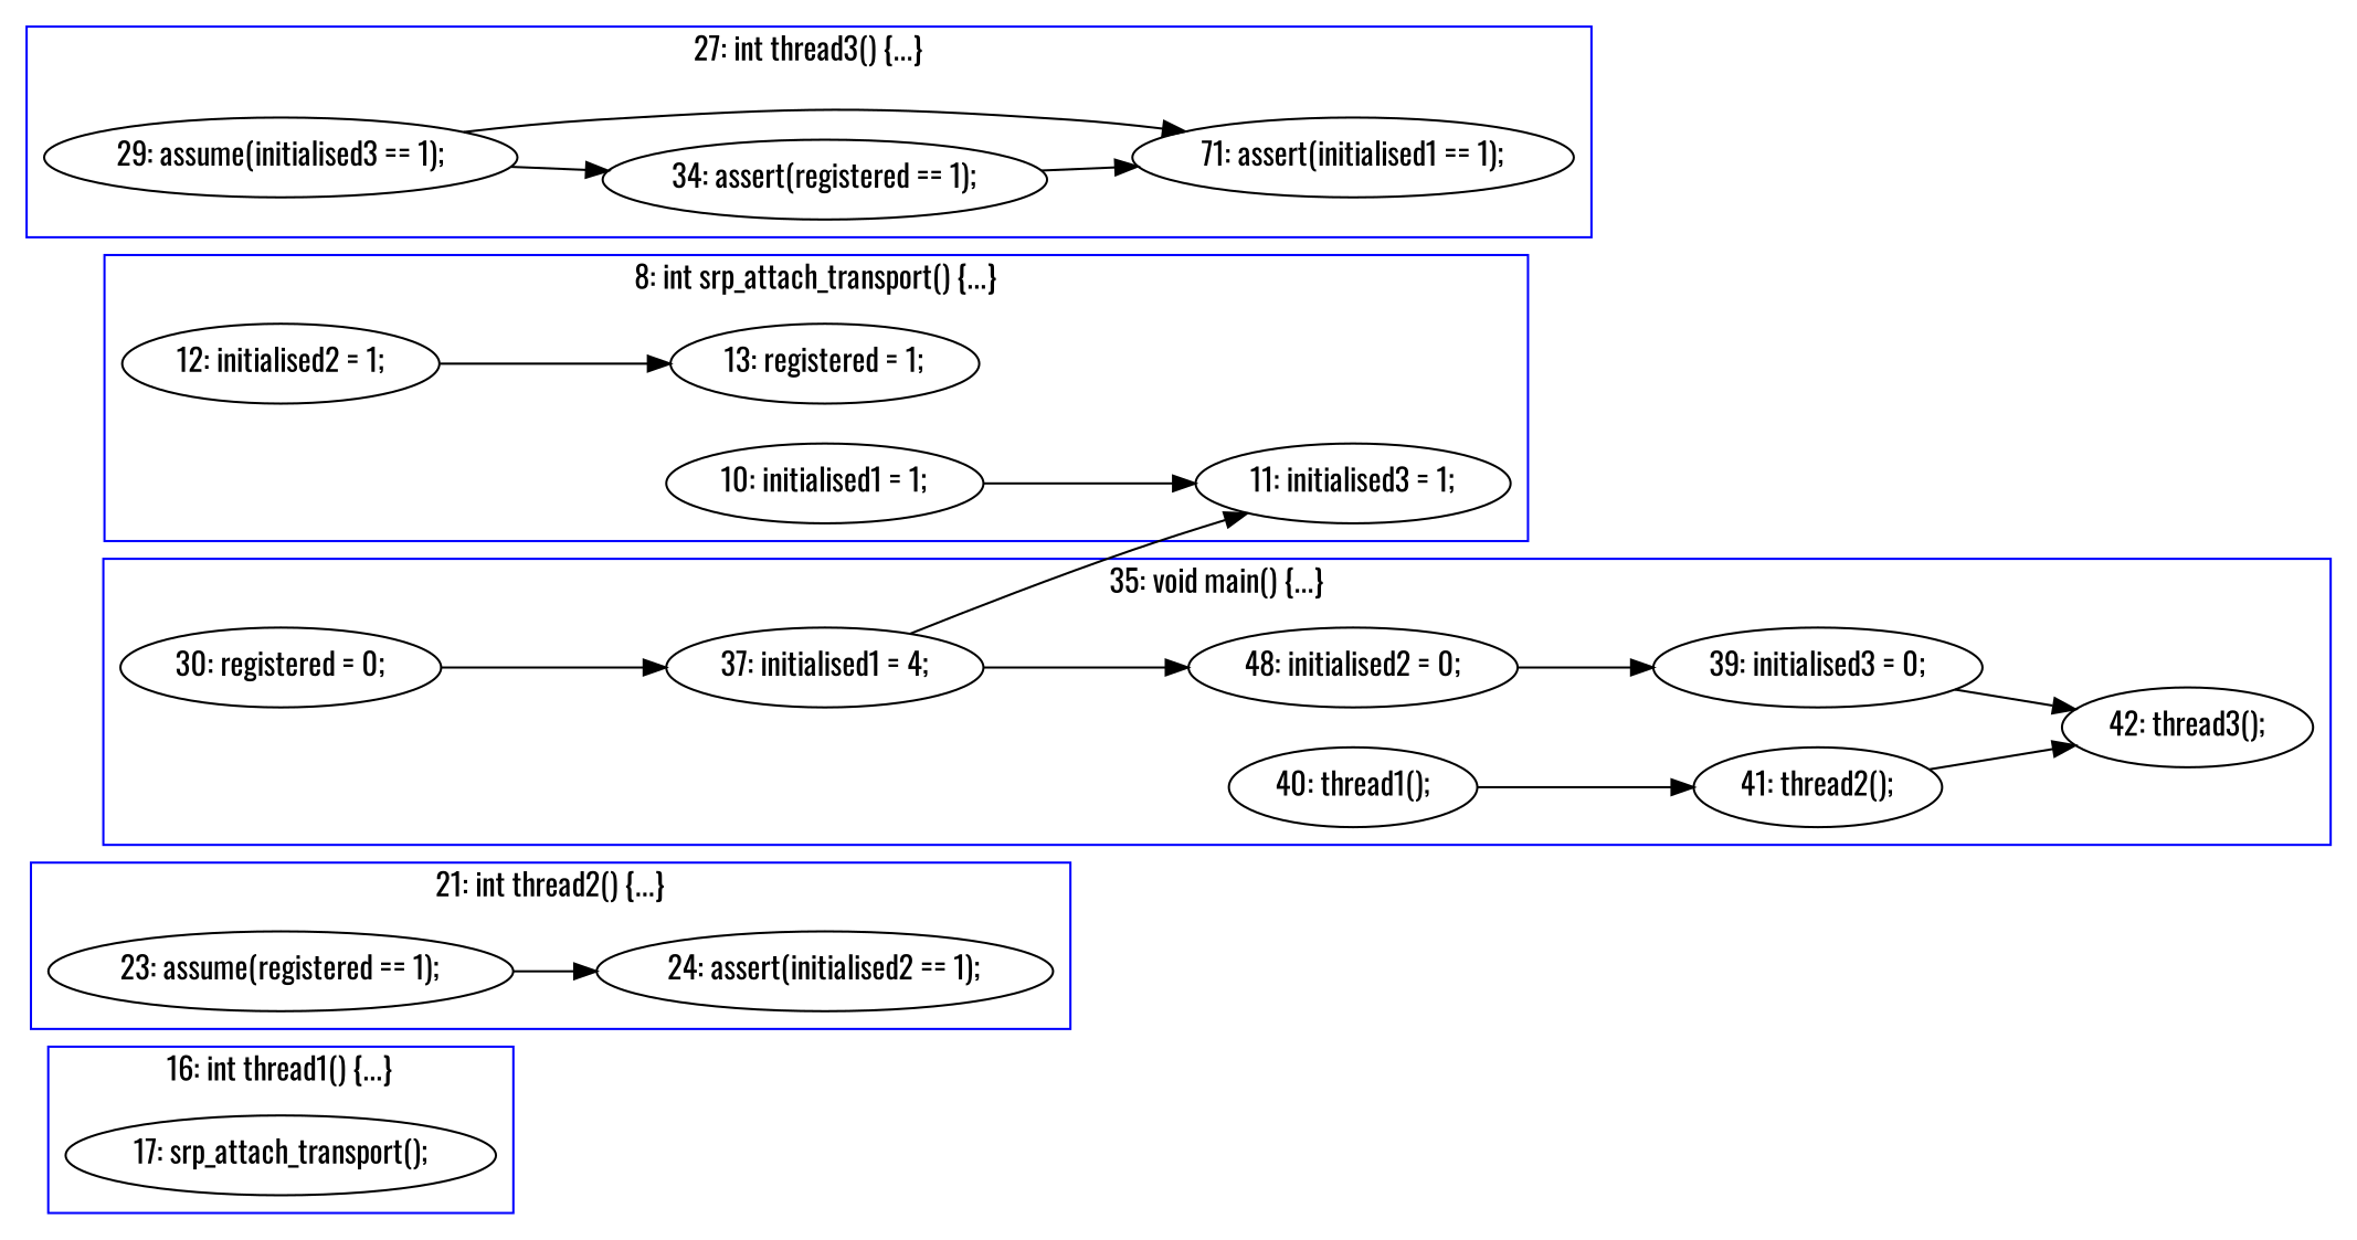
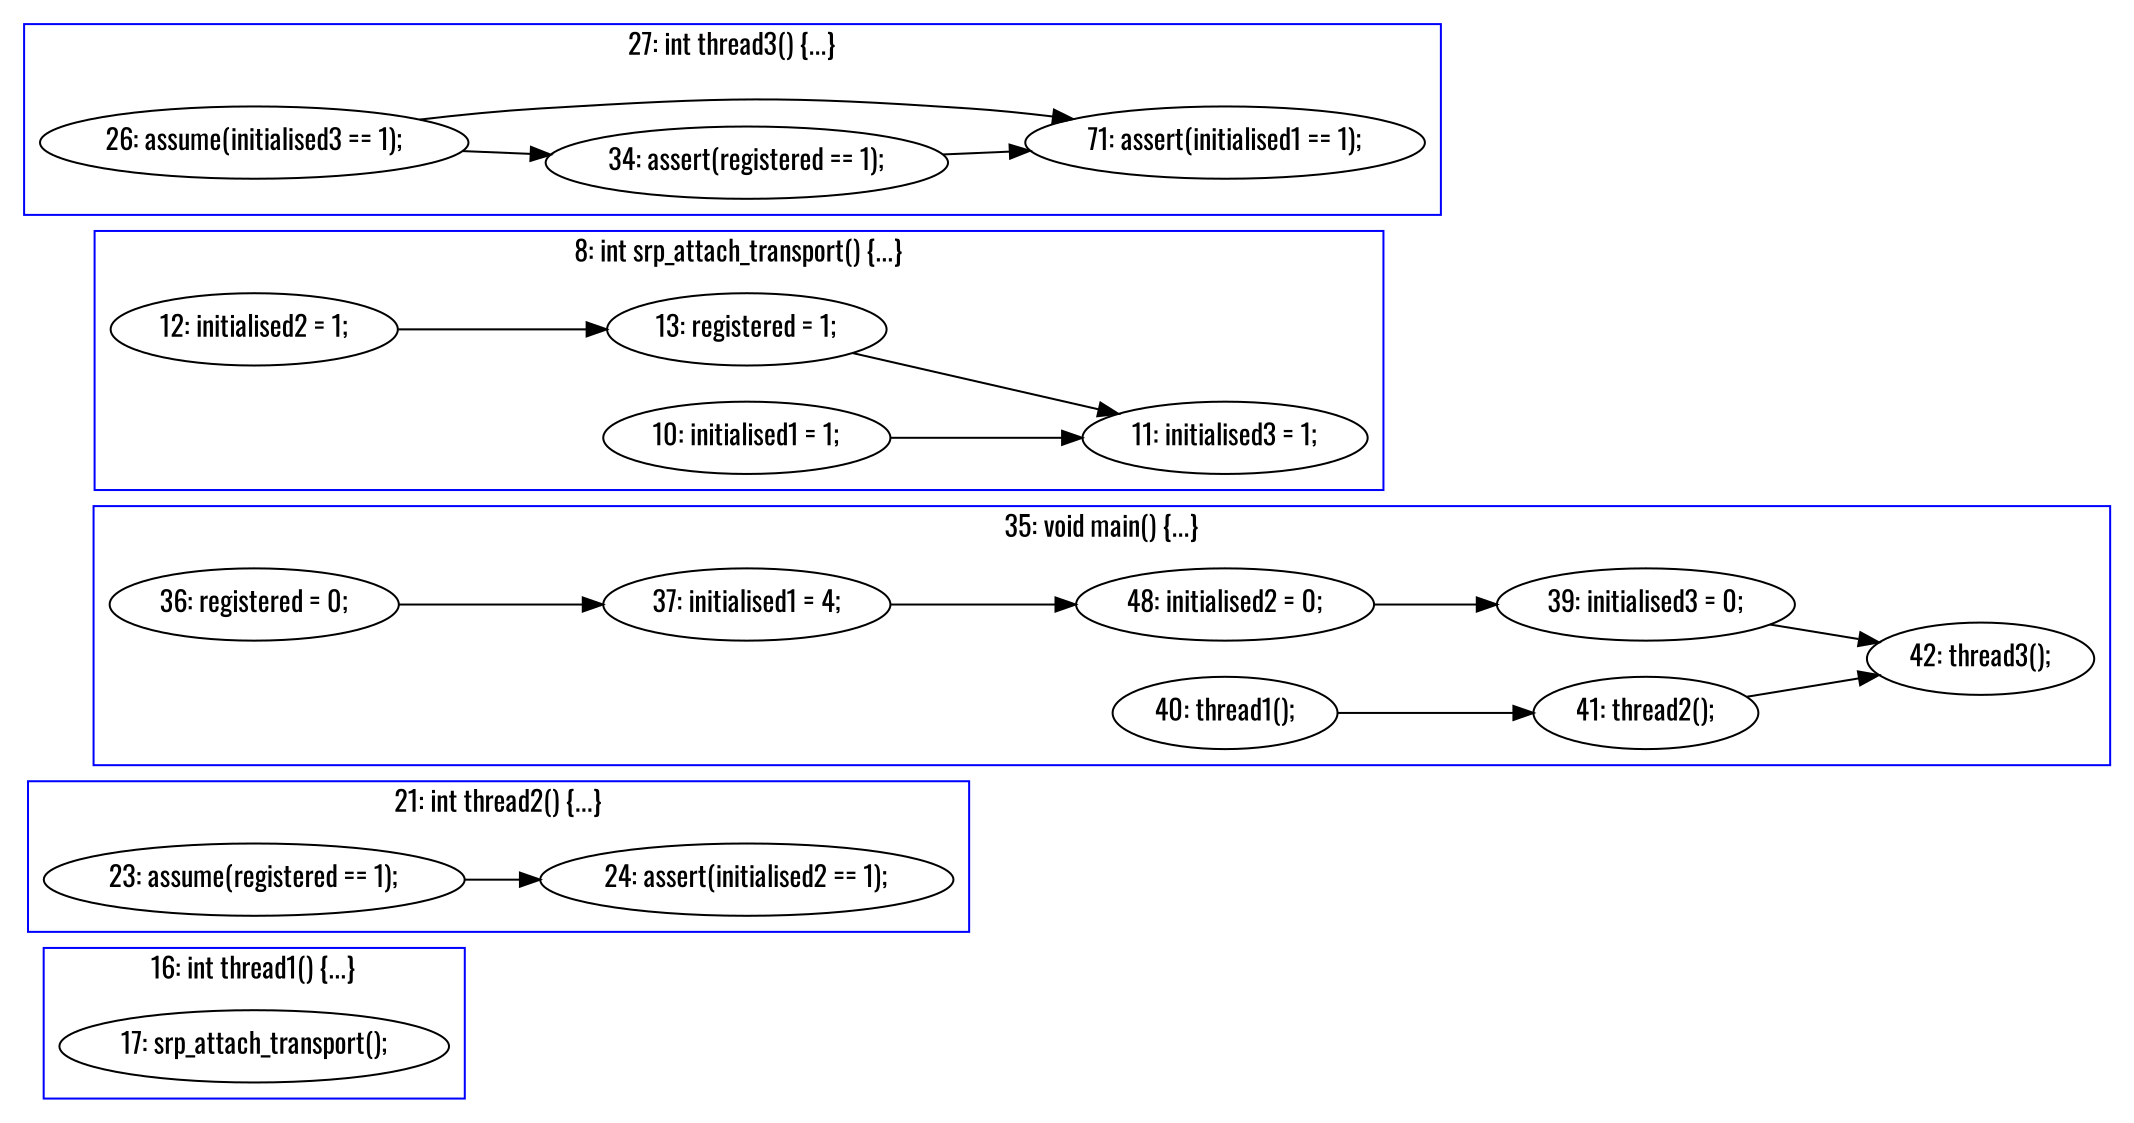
  digraph {
    compound=true
    fontname=Oswald
    rankdir=LR
    node [fontname=Oswald]
    edge [fontname=Oswald]
    n1 [label="17: srp_attach_transport();"]
    n2 [label="23: assume(registered == 1);"]
    n3 [label="24: assert(initialised2 == 1);"]
    n4 [label="12: initialised2 = 1;"]
    n5 [label="13: registered = 1;"]
    n6 [label="11: initialised3 = 1;"]
    n7 [label="10: initialised1 = 1;"]
-   n8 [label="30: registered = 0;"]
+   n8 [label="36: registered = 0;"]
    n9 [label="37: initialised1 = 4;"]
    n10 [label="48: initialised2 = 0;"]
    n11 [label="39: initialised3 = 0;"]
    n12 [label="40: thread1();"]
    n13 [label="41: thread2();"]
    n14 [label="42: thread3();"]
-   n15 [label="29: assume(initialised3 == 1);"]
+   n15 [label="26: assume(initialised3 == 1);"]
    n16 [label="34: assert(registered == 1);"]
    n17 [label="71: assert(initialised1 == 1);"]
    subgraph cluster_1 {
      color=blue
      label="16: int thread1() {...}"
      n1
    }
    subgraph cluster_2 {
      color=blue
      label="21: int thread2() {...}"
      n2
      n3
    }
    subgraph cluster_3 {
      color=blue
      label="8: int srp_attach_transport() {...}"
      n4
      n5
      n6
      n7
    }
    subgraph cluster_4 {
      color=blue
      label="35: void main() {...}"
      n8
      n9
      n10
      n11
      n12
      n13
      n14
    }
    subgraph cluster_5 {
      color=blue
      label="27: int thread3() {...}"
      n15
      n16
      n17
    }
    n2 -> n3
    n4 -> n5
-   n9 -> n6
+   n5 -> n6
    n7 -> n6
    n8 -> n9
    n9 -> n10
    n10 -> n11
    n11 -> n14
    n12 -> n13
    n13 -> n14
    n15 -> n16
    n15 -> n17
    n16 -> n17
  }
